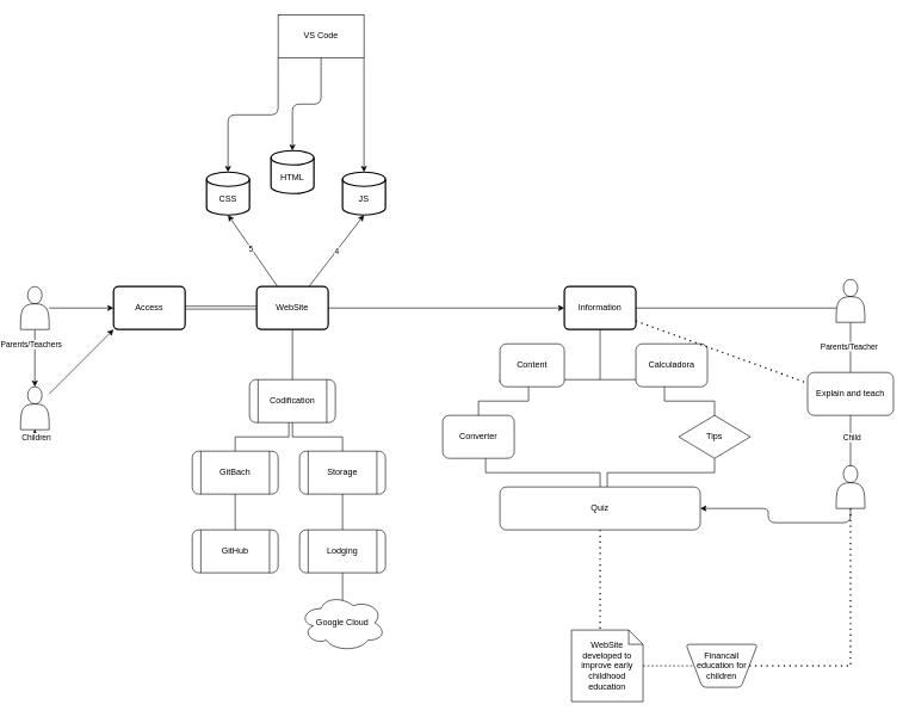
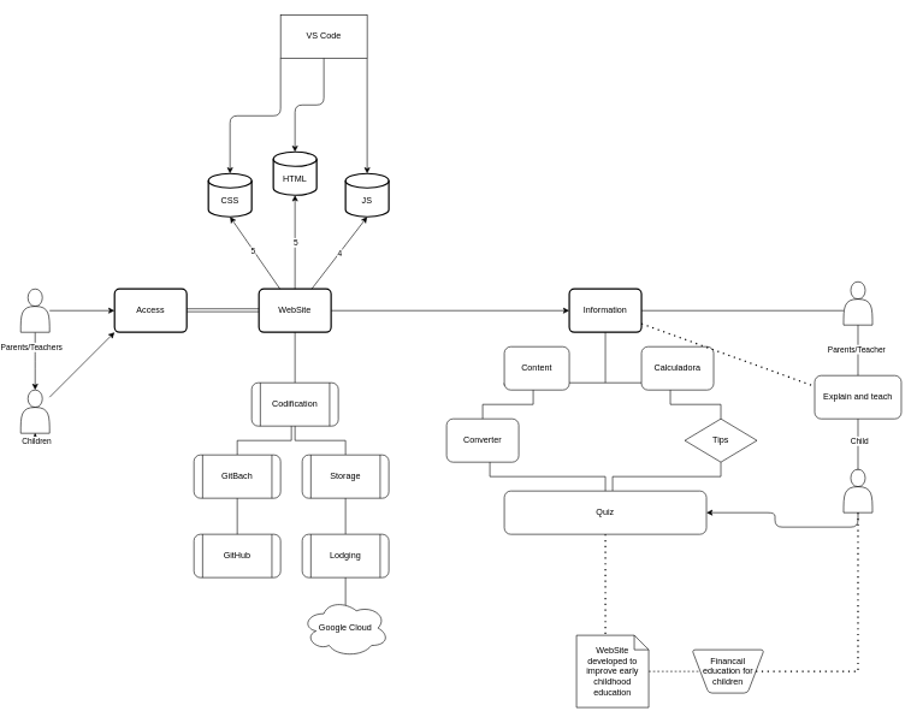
  <mxCell id="0" />
  <mxCell id="1" parent="0" />
  <mxCell id="2" style="edgeStyle=orthogonalEdgeStyle;rounded=1;orthogonalLoop=1;jettySize=auto;html=1;entryX=0;entryY=0.5;entryDx=0;entryDy=0;" edge="1" parent="1" source="5" target="6"><mxGeometry relative="1" as="geometry" /></mxCell>
  <mxCell id="3" value="" style="edgeStyle=orthogonalEdgeStyle;rounded=1;orthogonalLoop=1;jettySize=auto;html=1;" edge="1" parent="1" source="5"><mxGeometry relative="1" as="geometry"><mxPoint y="540" as="targetPoint" x="40" /></mxGeometry></mxCell>
  <mxCell id="4" value="Parents/Teachers" style="edgeLabel;html=1;align=center;verticalAlign=middle;resizable=0;points=[];" vertex="1" connectable="0" parent="3"><mxGeometry x="-0.515" y="-6" relative="1" as="geometry"><mxPoint as="offset" /></mxGeometry></mxCell>
  <mxCell id="5" value="" style="shape=actor;whiteSpace=wrap;html=1;rounded=1;" vertex="1" parent="1"><mxGeometry x="20" y="400" width="40" height="60" as="geometry" /></mxCell>
  <mxCell id="6" value="Access" style="rounded=1;whiteSpace=wrap;html=1;absoluteArcSize=1;arcSize=14;strokeWidth=2;" vertex="1" parent="1"><mxGeometry x="150" y="400" width="100" height="60" as="geometry" /></mxCell>
  <mxCell id="7" value="WebSite" style="rounded=1;whiteSpace=wrap;html=1;absoluteArcSize=1;arcSize=14;strokeWidth=2;" vertex="1" parent="1"><mxGeometry x="350" y="400" width="100" height="60" as="geometry" /></mxCell>
  <mxCell id="8" value="Information" style="rounded=1;whiteSpace=wrap;html=1;absoluteArcSize=1;arcSize=14;strokeWidth=2;" vertex="1" parent="1"><mxGeometry x="780" y="400" width="100" height="60" as="geometry" /></mxCell>
  <mxCell id="9" value="" style="endArrow=classic;html=1;rounded=1;entryX=0;entryY=0.5;entryDx=0;entryDy=0;" edge="1" parent="1" source="7" target="8"><mxGeometry width="50" height="50" relative="1" as="geometry"><mxPoint x="510" y="480" as="sourcePoint" /><mxPoint x="570" y="430" as="targetPoint" /></mxGeometry></mxCell>
  <mxCell id="10" value="" style="shape=link;html=1;rounded=1;" edge="1" parent="1"><mxGeometry width="100" relative="1" as="geometry"><mxPoint x="250" y="429.5" as="sourcePoint" /><mxPoint x="350" y="429.5" as="targetPoint" /></mxGeometry></mxCell>
  <mxCell id="11" value="" style="edgeStyle=orthogonalEdgeStyle;sourcePerimeterSpacing=0;targetPerimeterSpacing=0;startArrow=none;endArrow=none;rounded=0;targetPortConstraint=eastwest;sourcePortConstraint=northsouth;curved=0;rounded=0;exitX=0.02;exitY=0.893;exitDx=0;exitDy=0;exitPerimeter=0;" edge="1" parent="1" source="13"><mxGeometry relative="1" as="geometry"><mxPoint x="650" y="530" as="sourcePoint" /><mxPoint x="830" y="530" as="targetPoint" /><Array as="points"><mxPoint x="690" y="534" /><mxPoint x="690" y="530" /></Array></mxGeometry></mxCell>
  <mxCell id="12" value="" style="edgeStyle=orthogonalEdgeStyle;sourcePerimeterSpacing=0;targetPerimeterSpacing=0;startArrow=none;endArrow=none;rounded=0;targetPortConstraint=eastwest;sourcePortConstraint=northsouth;curved=0;rounded=0;" edge="1" target="14" parent="1" source="8"><mxGeometry relative="1" as="geometry"><mxPoint x="800" y="470" as="sourcePoint" /><mxPoint x="950" y="530" as="targetPoint" /><Array as="points"><mxPoint x="830" y="530" /></Array></mxGeometry></mxCell>
  <mxCell id="13" value="Content" style="whiteSpace=wrap;html=1;align=center;verticalAlign=middle;treeFolding=1;treeMoving=1;rounded=1;" vertex="1" parent="1"><mxGeometry x="690" y="480" width="90" height="60" as="geometry" /></mxCell>
  <mxCell id="14" value="Calculadora" style="whiteSpace=wrap;html=1;align=center;verticalAlign=middle;treeFolding=1;treeMoving=1;rounded=1;" vertex="1" parent="1"><mxGeometry x="880" y="480" width="100" height="60" as="geometry" /></mxCell>
  <mxCell id="15" value="" style="edgeStyle=elbowEdgeStyle;elbow=vertical;sourcePerimeterSpacing=0;targetPerimeterSpacing=0;startArrow=none;endArrow=none;rounded=0;curved=0;" edge="1" parent="1" source="20"><mxGeometry relative="1" as="geometry"><mxPoint x="981.2" y="646.42" as="sourcePoint" /><mxPoint x="840" y="680" as="targetPoint" /><Array as="points"><mxPoint x="840" y="660" /></Array></mxGeometry></mxCell>
  <mxCell id="16" value="Converter" style="whiteSpace=wrap;html=1;align=center;verticalAlign=middle;treeFolding=1;treeMoving=1;newEdgeStyle={&quot;edgeStyle&quot;:&quot;elbowEdgeStyle&quot;,&quot;startArrow&quot;:&quot;none&quot;,&quot;endArrow&quot;:&quot;none&quot;};rounded=1;strokeWidth=1;snapToPoint=0;flipV=1;flipH=1;" vertex="1" parent="1"><mxGeometry x="610" y="580" width="100" height="60" as="geometry" /></mxCell>
  <mxCell id="17" value="" style="edgeStyle=elbowEdgeStyle;elbow=vertical;sourcePerimeterSpacing=0;targetPerimeterSpacing=0;startArrow=none;endArrow=none;rounded=0;curved=0;strokeWidth=1;snapToPoint=0;" edge="1" parent="1"><mxGeometry relative="1" as="geometry"><mxPoint x="730" y="540" as="sourcePoint" /><mxPoint x="660" y="580" as="targetPoint" /></mxGeometry></mxCell>
  <mxCell id="18" value="Quiz" style="whiteSpace=wrap;html=1;align=center;verticalAlign=middle;treeFolding=1;treeMoving=1;newEdgeStyle={&quot;edgeStyle&quot;:&quot;elbowEdgeStyle&quot;,&quot;startArrow&quot;:&quot;none&quot;,&quot;endArrow&quot;:&quot;none&quot;};rounded=1;" vertex="1" parent="1"><mxGeometry x="690" y="680" width="280" height="60" as="geometry" /></mxCell>
  <mxCell id="19" value="" style="edgeStyle=elbowEdgeStyle;elbow=vertical;sourcePerimeterSpacing=0;targetPerimeterSpacing=0;startArrow=none;endArrow=none;rounded=0;curved=0;" edge="1" target="18" parent="1"><mxGeometry relative="1" as="geometry"><mxPoint x="670" y="640" as="sourcePoint" /><Array as="points"><mxPoint x="830" y="660" /></Array></mxGeometry></mxCell>
  <mxCell id="20" value="Tips" style="rhombus;whiteSpace=wrap;html=1;align=center;verticalAlign=middle;treeFolding=1;treeMoving=1;newEdgeStyle={&quot;edgeStyle&quot;:&quot;elbowEdgeStyle&quot;,&quot;startArrow&quot;:&quot;none&quot;,&quot;endArrow&quot;:&quot;none&quot;};" vertex="1" parent="1"><mxGeometry x="940" y="580" width="100" height="60" as="geometry" /></mxCell>
  <mxCell id="21" value="" style="edgeStyle=elbowEdgeStyle;elbow=vertical;sourcePerimeterSpacing=0;targetPerimeterSpacing=0;startArrow=none;endArrow=none;rounded=0;curved=0;" edge="1" target="20" parent="1"><mxGeometry relative="1" as="geometry"><mxPoint x="920" y="540" as="sourcePoint" /></mxGeometry></mxCell>
  <mxCell id="22" value="" style="endArrow=none;html=1;rounded=1;" edge="1" parent="1" source="7"><mxGeometry width="50" height="50" relative="1" as="geometry"><mxPoint x="400" y="510" as="sourcePoint" /><mxPoint x="400" y="530.711" as="targetPoint" /></mxGeometry></mxCell>
  <mxCell id="23" value="Codification" style="shape=process;whiteSpace=wrap;html=1;backgroundOutline=1;rounded=1;" vertex="1" parent="1"><mxGeometry x="340" y="530" width="120" height="60" as="geometry" /></mxCell>
  <mxCell id="24" value="" style="edgeStyle=elbowEdgeStyle;elbow=vertical;sourcePerimeterSpacing=0;targetPerimeterSpacing=0;startArrow=none;endArrow=none;rounded=0;curved=0;" edge="1" parent="1"><mxGeometry relative="1" as="geometry"><mxPoint x="395" y="590" as="sourcePoint" /><mxPoint x="320" y="630" as="targetPoint" /></mxGeometry></mxCell>
  <mxCell id="25" value="GitHub" style="shape=process;whiteSpace=wrap;html=1;backgroundOutline=1;rounded=1;" vertex="1" parent="1"><mxGeometry x="260" y="740" width="120" height="60" as="geometry" /></mxCell>
  <mxCell id="26" value="" style="edgeStyle=elbowEdgeStyle;elbow=vertical;sourcePerimeterSpacing=0;targetPerimeterSpacing=0;startArrow=none;endArrow=none;rounded=0;curved=0;" edge="1" parent="1"><mxGeometry relative="1" as="geometry"><mxPoint x="400" y="590" as="sourcePoint" /><mxPoint x="470" y="630" as="targetPoint" /></mxGeometry></mxCell>
  <mxCell id="27" value="Storage" style="shape=process;whiteSpace=wrap;html=1;backgroundOutline=1;rounded=1;" vertex="1" parent="1"><mxGeometry x="410" y="630" width="120" height="60" as="geometry" /></mxCell>
  <mxCell id="28" value="" style="endArrow=none;html=1;rounded=1;" edge="1" parent="1" source="27"><mxGeometry width="50" height="50" relative="1" as="geometry"><mxPoint x="470" y="740" as="sourcePoint" /><mxPoint x="470" y="740" as="targetPoint" /></mxGeometry></mxCell>
  <mxCell id="29" value="Lodging" style="shape=process;whiteSpace=wrap;html=1;backgroundOutline=1;rounded=1;" vertex="1" parent="1"><mxGeometry x="410" y="740" width="120" height="60" as="geometry" /></mxCell>
  <mxCell id="30" value="" style="endArrow=none;html=1;rounded=1;" edge="1" parent="1" source="29"><mxGeometry width="50" height="50" relative="1" as="geometry"><mxPoint x="470" y="850" as="sourcePoint" /><mxPoint x="470" y="850" as="targetPoint" /></mxGeometry></mxCell>
  <mxCell id="31" value="WebSite developed to improve early childhood education" style="shape=note;size=20;whiteSpace=wrap;html=1;rounded=1;" vertex="1" parent="1"><mxGeometry x="790" y="880" width="100" height="100" as="geometry" /></mxCell>
  <mxCell id="32" value="Google Cloud" style="ellipse;shape=cloud;whiteSpace=wrap;html=1;rounded=1;" vertex="1" parent="1"><mxGeometry x="410" y="830" width="120" height="80" as="geometry" /></mxCell>
+ <mxCell id="33" value="" style="endArrow=classic;html=1;rounded=1;entryX=0.5;entryY=1;entryDx=0;entryDy=0;entryPerimeter=0;" edge="1" parent="1" source="7" target="40"><mxGeometry relative="1" as="geometry"><mxPoint x="400" y="300" as="sourcePoint" /><mxPoint x="400" y="280" as="targetPoint" /></mxGeometry></mxCell>
+ <mxCell id="34" value="5" style="edgeLabel;resizable=0;html=1;align=center;verticalAlign=middle;rounded=1;" connectable="0" vertex="1" parent="33"><mxGeometry relative="1" as="geometry" /></mxCell>
  <mxCell id="35" value="" style="endArrow=classic;html=1;rounded=1;entryX=0.5;entryY=1;entryDx=0;entryDy=0;entryPerimeter=0;" edge="1" parent="1" source="7" target="41"><mxGeometry relative="1" as="geometry"><mxPoint x="400" y="300" as="sourcePoint" /><mxPoint x="480" y="300" as="targetPoint" /></mxGeometry></mxCell>
  <mxCell id="36" value="4" style="edgeLabel;resizable=0;html=1;align=center;verticalAlign=middle;rounded=1;" connectable="0" vertex="1" parent="35"><mxGeometry relative="1" as="geometry" /></mxCell>
  <mxCell id="37" value="" style="endArrow=classic;html=1;rounded=1;entryX=0.5;entryY=1;entryDx=0;entryDy=0;entryPerimeter=0;" edge="1" parent="1" source="7" target="39"><mxGeometry relative="1" as="geometry"><mxPoint x="400" y="300" as="sourcePoint" /><mxPoint x="330" y="300" as="targetPoint" /></mxGeometry></mxCell>
  <mxCell id="38" value="5" style="edgeLabel;html=1;align=center;verticalAlign=middle;resizable=0;points=[];" vertex="1" connectable="0" parent="37"><mxGeometry x="0.072" y="1" relative="1" as="geometry"><mxPoint as="offset" /></mxGeometry></mxCell>
  <mxCell id="39" value="&lt;br&gt;CSS" style="strokeWidth=2;html=1;shape=mxgraph.flowchart.database;whiteSpace=wrap;rounded=1;" vertex="1" parent="1"><mxGeometry x="280" y="240" width="60" height="60" as="geometry" /></mxCell>
  <mxCell id="40" value="&lt;br&gt;HTML" style="strokeWidth=2;html=1;shape=mxgraph.flowchart.database;whiteSpace=wrap;rounded=1;" vertex="1" parent="1"><mxGeometry x="370" y="210" width="60" height="60" as="geometry" /></mxCell>
  <mxCell id="41" value="&lt;br&gt;JS" style="strokeWidth=2;html=1;shape=mxgraph.flowchart.database;whiteSpace=wrap;rounded=1;" vertex="1" parent="1"><mxGeometry x="470" y="240" width="60" height="60" as="geometry" /></mxCell>
  <mxCell id="42" value="" style="shape=actor;whiteSpace=wrap;html=1;rounded=1;" vertex="1" parent="1"><mxGeometry x="20" y="540" width="40" height="60" as="geometry" /></mxCell>
  <mxCell id="43" value="" style="edgeStyle=orthogonalEdgeStyle;rounded=1;orthogonalLoop=1;jettySize=auto;html=1;" edge="1" parent="1" source="42"><mxGeometry relative="1" as="geometry"><mxPoint y="600" as="sourcePoint" x="40" /><mxPoint y="600" as="targetPoint" x="40" /></mxGeometry></mxCell>
  <mxCell id="44" value="Children" style="edgeLabel;html=1;align=center;verticalAlign=middle;resizable=0;points=[];" vertex="1" connectable="0" parent="43"><mxGeometry x="0.486" y="-1" relative="1" as="geometry"><mxPoint as="offset" /></mxGeometry></mxCell>
  <mxCell id="45" value="" style="endArrow=none;html=1;rounded=1;" edge="1" parent="1" source="8"><mxGeometry width="50" height="50" relative="1" as="geometry"><mxPoint x="880" y="480" as="sourcePoint" /><mxPoint x="1160" y="430" as="targetPoint" /></mxGeometry></mxCell>
  <mxCell id="46" value="" style="shape=actor;whiteSpace=wrap;html=1;rounded=1;" vertex="1" parent="1"><mxGeometry x="1160" y="390" width="40" height="60" as="geometry" /></mxCell>
  <mxCell id="47" value="" style="endArrow=none;html=1;rounded=1;" edge="1" parent="1" source="46"><mxGeometry width="50" height="50" relative="1" as="geometry"><mxPoint x="1180" y="500" as="sourcePoint" /><mxPoint x="1180" y="520.711" as="targetPoint" /></mxGeometry></mxCell>
  <mxCell id="48" value="Parents/Teacher" style="edgeLabel;html=1;align=center;verticalAlign=middle;resizable=0;points=[];" vertex="1" connectable="0" parent="47"><mxGeometry x="-0.072" y="-3" relative="1" as="geometry"><mxPoint as="offset" /></mxGeometry></mxCell>
  <mxCell id="49" style="edgeStyle=orthogonalEdgeStyle;rounded=1;orthogonalLoop=1;jettySize=auto;html=1;exitX=0.5;exitY=1;exitDx=0;exitDy=0;" edge="1" parent="1" source="50" target="18"><mxGeometry relative="1" as="geometry" /></mxCell>
  <mxCell id="50" value="" style="shape=actor;whiteSpace=wrap;html=1;rounded=1;" vertex="1" parent="1"><mxGeometry x="1160" y="650" width="40" height="60" as="geometry" /></mxCell>
  <mxCell id="51" value="Explain and teach" style="rounded=1;whiteSpace=wrap;html=1;" vertex="1" parent="1"><mxGeometry x="1120" y="520" width="120" height="60" as="geometry" /></mxCell>
  <mxCell id="52" style="edgeStyle=orthogonalEdgeStyle;rounded=1;orthogonalLoop=1;jettySize=auto;html=1;exitX=0.5;exitY=1;exitDx=0;exitDy=0;" edge="1" parent="1" source="50" target="50"><mxGeometry relative="1" as="geometry" /></mxCell>
  <mxCell id="53" value="" style="endArrow=none;html=1;rounded=1;" edge="1" parent="1" source="51"><mxGeometry width="50" height="50" relative="1" as="geometry"><mxPoint x="1180" y="630" as="sourcePoint" /><mxPoint x="1180" y="650.711" as="targetPoint" /></mxGeometry></mxCell>
  <mxCell id="54" value="Child" style="edgeLabel;html=1;align=center;verticalAlign=middle;resizable=0;points=[];" vertex="1" connectable="0" parent="53"><mxGeometry x="-0.157" y="1" relative="1" as="geometry"><mxPoint as="offset" /></mxGeometry></mxCell>
  <mxCell id="55" value="" style="endArrow=none;dashed=1;html=1;dashPattern=1 3;strokeWidth=2;rounded=1;entryX=0;entryY=0.25;entryDx=0;entryDy=0;" edge="1" parent="1" source="8" target="51"><mxGeometry width="50" height="50" relative="1" as="geometry"><mxPoint x="880" y="480" as="sourcePoint" /><mxPoint x="950.711" y="430" as="targetPoint" /></mxGeometry></mxCell>
  <mxCell id="56" value="" style="endArrow=classic;html=1;rounded=1;entryX=0;entryY=1;entryDx=0;entryDy=0;" edge="1" parent="1" source="42" target="6"><mxGeometry width="50" height="50" relative="1" as="geometry"><mxPoint x="60" y="620" as="sourcePoint" /><mxPoint x="130.711" y="570" as="targetPoint" /></mxGeometry></mxCell>
  <mxCell id="57" style="edgeStyle=orthogonalEdgeStyle;rounded=1;orthogonalLoop=1;jettySize=auto;html=1;exitX=0;exitY=1;exitDx=0;exitDy=0;" edge="1" parent="1" source="60" target="39"><mxGeometry relative="1" as="geometry" /></mxCell>
  <mxCell id="58" style="edgeStyle=orthogonalEdgeStyle;rounded=1;orthogonalLoop=1;jettySize=auto;html=1;exitX=0.5;exitY=1;exitDx=0;exitDy=0;" edge="1" parent="1" source="60" target="40"><mxGeometry relative="1" as="geometry" /></mxCell>
  <mxCell id="59" style="edgeStyle=orthogonalEdgeStyle;rounded=1;orthogonalLoop=1;jettySize=auto;html=1;exitX=1;exitY=1;exitDx=0;exitDy=0;" edge="1" parent="1" source="60" target="41"><mxGeometry relative="1" as="geometry" /></mxCell>
  <mxCell id="60" value="VS Code" style="rounded=0;whiteSpace=wrap;html=1;" vertex="1" parent="1"><mxGeometry x="380" y="20" width="120" height="60" as="geometry" /></mxCell>
  <mxCell id="61" value="GitBach" style="shape=process;whiteSpace=wrap;html=1;backgroundOutline=1;rounded=1;" vertex="1" parent="1"><mxGeometry x="260" y="630" width="120" height="60" as="geometry" /></mxCell>
  <mxCell id="62" value="" style="endArrow=none;html=1;rounded=1;" edge="1" parent="1" source="61"><mxGeometry width="50" height="50" relative="1" as="geometry"><mxPoint x="320" y="740" as="sourcePoint" /><mxPoint x="320" y="740" as="targetPoint" /></mxGeometry></mxCell>
  <mxCell id="63" value="" style="endArrow=none;dashed=1;html=1;rounded=1;" edge="1" parent="1" source="31"><mxGeometry width="50" height="50" relative="1" as="geometry"><mxPoint x="890" y="980" as="sourcePoint" /><mxPoint x="960.711" y="930" as="targetPoint" /></mxGeometry></mxCell>
  <mxCell id="64" value="Financail education for children" style="verticalLabelPosition=middle;verticalAlign=middle;html=1;shape=trapezoid;perimeter=trapezoidPerimeter;whiteSpace=wrap;size=0.23;arcSize=10;flipV=1;labelPosition=center;align=center;rounded=1;" vertex="1" parent="1"><mxGeometry x="950" y="900" width="100" height="60" as="geometry" /></mxCell>
  <mxCell id="65" value="" style="endArrow=none;dashed=1;html=1;dashPattern=1 3;strokeWidth=2;rounded=1;entryX=0;entryY=0;entryDx=40;entryDy=0;entryPerimeter=0;" edge="1" parent="1" source="18" target="31"><mxGeometry width="50" height="50" relative="1" as="geometry"><mxPoint x="830" y="790" as="sourcePoint" /><mxPoint x="830" y="810.711" as="targetPoint" /></mxGeometry></mxCell>
  <mxCell id="66" value="" style="endArrow=none;dashed=1;html=1;dashPattern=1 3;strokeWidth=2;rounded=1;" edge="1" parent="1" source="64"><mxGeometry width="50" height="50" relative="1" as="geometry"><mxPoint x="1050" y="980" as="sourcePoint" /><mxPoint x="1180" y="930" as="targetPoint" /></mxGeometry></mxCell>
  <mxCell id="67" value="" style="endArrow=none;dashed=1;html=1;dashPattern=1 3;strokeWidth=2;rounded=1;" edge="1" parent="1" source="50"><mxGeometry width="50" height="50" relative="1" as="geometry"><mxPoint x="1180" y="760" as="sourcePoint" /><mxPoint x="1180" y="930" as="targetPoint" /></mxGeometry></mxCell>
